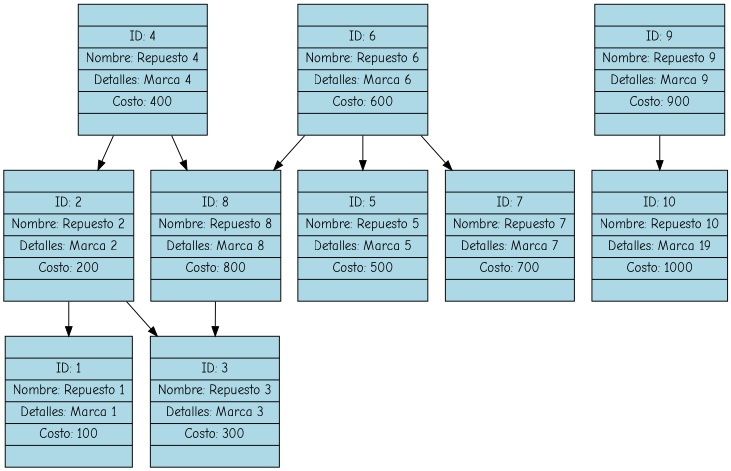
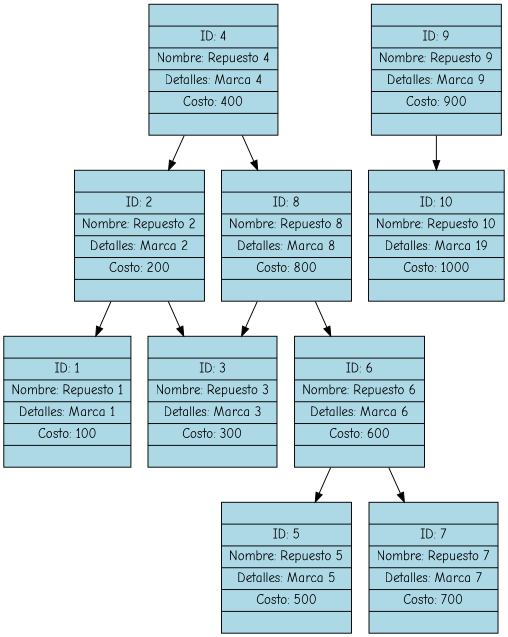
  digraph {
    fontname="Comic Neue"
    node [fillcolor=lightblue fontname="Comic Neue" shape=record style=filled]
    edge [fontname="Comic Neue"]
    n1 [label="{<izq> | ID: 4 | Nombre: Repuesto 4 | Detalles: Marca 4 |Costo: 400 | <der>}"]
    n2 [label="{<izq> | ID: 2 | Nombre: Repuesto 2 | Detalles: Marca 2 |Costo: 200 | <der>}"]
    n3 [label="{<izq> | ID: 8 | Nombre: Repuesto 8 | Detalles: Marca 8 |Costo: 800 | <der>}"]
    n4 [label="{<izq> | ID: 1 | Nombre: Repuesto 1 | Detalles: Marca 1 |Costo: 100 | <der>}"]
    n5 [label="{<izq> | ID: 3 | Nombre: Repuesto 3 | Detalles: Marca 3 |Costo: 300 | <der>}"]
    n6 [label="{<izq> | ID: 6 | Nombre: Repuesto 6 | Detalles: Marca 6 |Costo: 600 | <der>}"]
    n7 [label="{<izq> | ID: 5 | Nombre: Repuesto 5 | Detalles: Marca 5 |Costo: 500 | <der>}"]
    n8 [label="{<izq> | ID: 7 | Nombre: Repuesto 7 | Detalles: Marca 7 |Costo: 700 | <der>}"]
    n9 [label="{<izq> | ID: 9 | Nombre: Repuesto 9 | Detalles: Marca 9 |Costo: 900 | <der>}"]
    n10 [label="{<izq> | ID: 10 | Nombre: Repuesto 10 | Detalles: Marca 19 |Costo: 1000 | <der>}"]
    n1 -> n2
    n1 -> n3
    n2 -> n4
    n2 -> n5
    n3 -> n5
-   n6 -> n3
+   n3 -> n6
    n6 -> n7
    n6 -> n8
    n9 -> n10
  }
